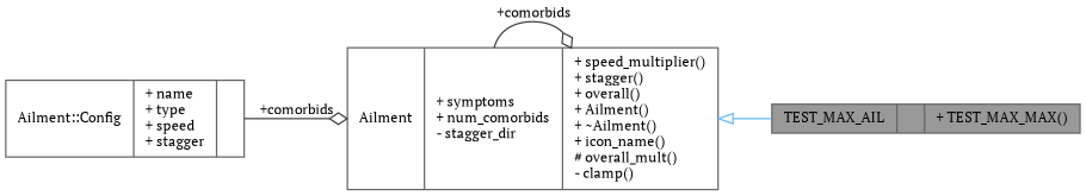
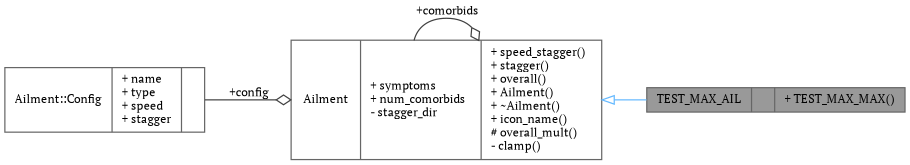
  digraph {
    fontname="PT Serif"
    rankdir=LR
    node [color=gray40 fillcolor=white fontname="PT Serif" fontsize=10 shape=record style=filled]
    edge [color=grey25 fontname="PT Serif" fontsize=10 labelfontname=Helvetica labelfontsize=10 style=solid arrowhead=odiamond]
    n1 [fillcolor=grey60 fontcolor=black height=0.2 label="{TEST_MAX_AIL\n||+ TEST_MAX_MAX()\l}" width=0.4]
-   n2 [height=0.2 label="{Ailment\n|+ symptoms\l+ num_comorbids\l- stagger_dir\l|+ speed_multiplier()\l+ stagger()\l+ overall()\l+ Ailment()\l+ ~Ailment()\l+ icon_name()\l# overall_mult()\l- clamp()\l}" width=0.4]
+   n2 [height=0.2 label="{Ailment\n|+ symptoms\l+ num_comorbids\l- stagger_dir\l|+ speed_stagger()\l+ stagger()\l+ overall()\l+ Ailment()\l+ ~Ailment()\l+ icon_name()\l# overall_mult()\l- clamp()\l}" width=0.4]
    n3 [height=0.2 label="{Ailment::Config\n|+ name\l+ type\l+ speed\l+ stagger\l|}" width=0.4]
    n2 -> n1 [arrowtail=onormal color=steelblue1 dir=back arrowhead=""]
    n2 -> n2 [label=" +comorbids"]
-   n3 -> n2 [label=" +comorbids"]
+   n3 -> n2 [label=" +config"]
  }
